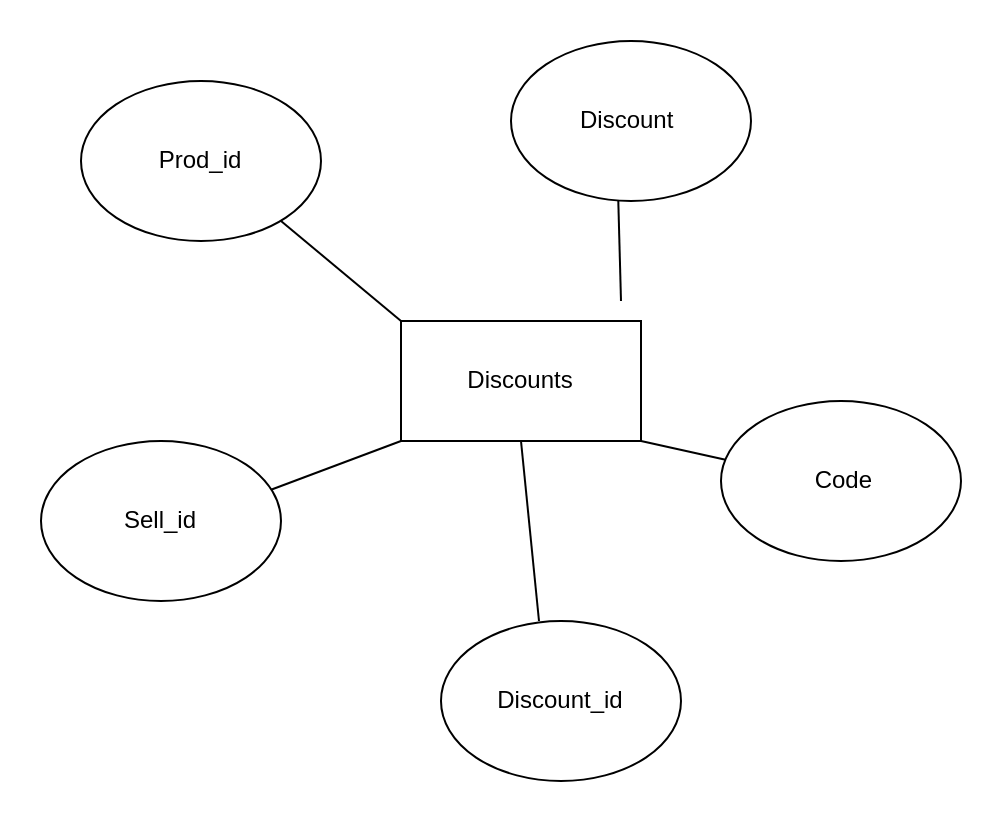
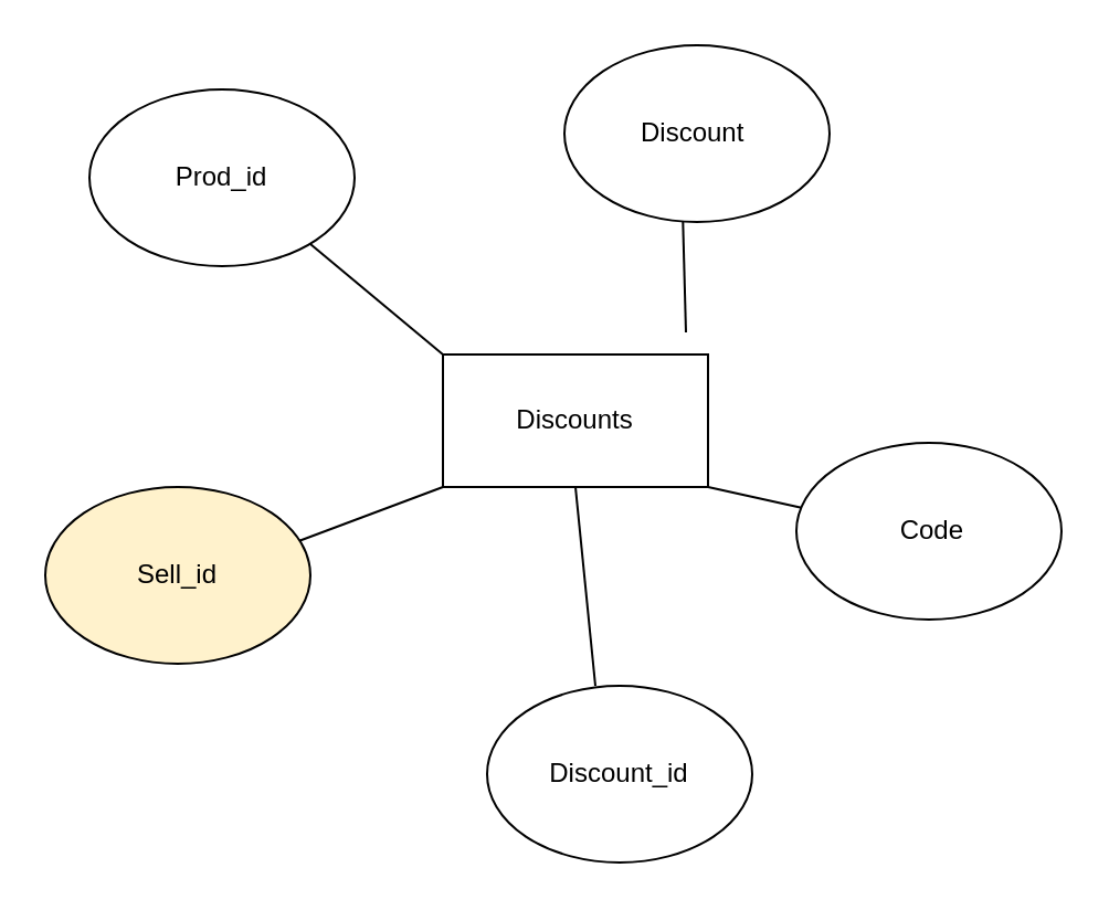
  <mxCell id="0" />
  <mxCell id="1" parent="0" />
  <mxCell id="2" value="Discounts" style="rounded=0;whiteSpace=wrap;html=1;" parent="1" vertex="1"><mxGeometry x="200" y="160" width="120" height="60" as="geometry" /></mxCell>
  <mxCell id="3" value="Discount&amp;nbsp;" style="ellipse;whiteSpace=wrap;html=1;" parent="1" vertex="1"><mxGeometry x="255" y="20" width="120" height="80" as="geometry" /></mxCell>
  <mxCell id="4" value="Prod_id" style="ellipse;whiteSpace=wrap;html=1;" parent="1" vertex="1"><mxGeometry x="40" y="40" width="120" height="80" as="geometry" /></mxCell>
  <mxCell id="5" value="" style="endArrow=none;html=1;rounded=0;exitX=1;exitY=1;exitDx=0;exitDy=0;entryX=0.047;entryY=0.252;entryDx=0;entryDy=0;entryPerimeter=0;" parent="1" source="2" edge="1"><mxGeometry width="50" height="50" relative="1" as="geometry"><mxPoint x="300" y="310" as="sourcePoint" /><mxPoint x="365.64" y="230.16" as="targetPoint" /></mxGeometry></mxCell>
  <mxCell id="6" value="" style="endArrow=none;html=1;rounded=0;exitX=0.5;exitY=1;exitDx=0;exitDy=0;" parent="1" source="2" edge="1"><mxGeometry width="50" height="50" relative="1" as="geometry"><mxPoint x="390" y="230" as="sourcePoint" /><mxPoint x="269" y="310" as="targetPoint" /></mxGeometry></mxCell>
  <mxCell id="7" value="" style="endArrow=none;html=1;rounded=0;exitX=0.447;exitY=0.997;exitDx=0;exitDy=0;exitPerimeter=0;" parent="1" source="3" edge="1"><mxGeometry width="50" height="50" relative="1" as="geometry"><mxPoint x="250" y="110" as="sourcePoint" /><mxPoint x="310" y="150" as="targetPoint" /></mxGeometry></mxCell>
  <mxCell id="8" value="" style="endArrow=none;html=1;rounded=0;entryX=0;entryY=0;entryDx=0;entryDy=0;" parent="1" target="2" edge="1"><mxGeometry width="50" height="50" relative="1" as="geometry"><mxPoint x="140" y="110" as="sourcePoint" /><mxPoint x="180" y="80" as="targetPoint" /></mxGeometry></mxCell>
  <mxCell id="9" value="" style="endArrow=none;html=1;rounded=0;entryX=0;entryY=1;entryDx=0;entryDy=0;" parent="1" target="2" edge="1"><mxGeometry width="50" height="50" relative="1" as="geometry"><mxPoint x="120" y="250" as="sourcePoint" /><mxPoint x="330" y="130" as="targetPoint" /></mxGeometry></mxCell>
  <mxCell id="10" value="&amp;nbsp;Code" style="ellipse;whiteSpace=wrap;html=1;" vertex="1" parent="1"><mxGeometry x="360" y="200" width="120" height="80" as="geometry" /></mxCell>
  <mxCell id="11" value="Discount_id" style="ellipse;whiteSpace=wrap;html=1;" vertex="1" parent="1"><mxGeometry x="220" y="310" width="120" height="80" as="geometry" /></mxCell>
- <mxCell id="12" value="Sell_id" style="ellipse;whiteSpace=wrap;html=1;" vertex="1" parent="1"><mxGeometry x="20" y="220" width="120" height="80" as="geometry" /></mxCell>
+ <mxCell id="12" value="Sell_id" style="ellipse;whiteSpace=wrap;html=1;fillColor=#fff2cc;" vertex="1" parent="1"><mxGeometry x="20" y="220" width="120" height="80" as="geometry" /></mxCell>
